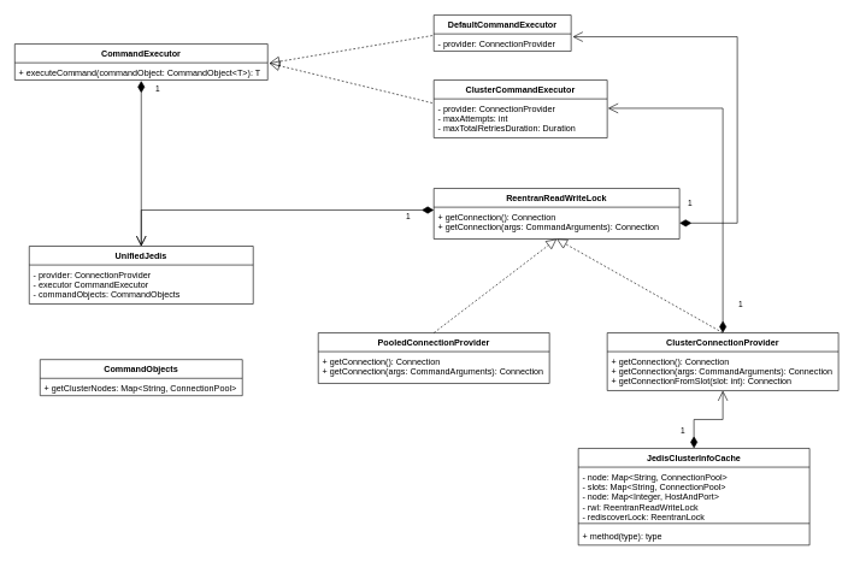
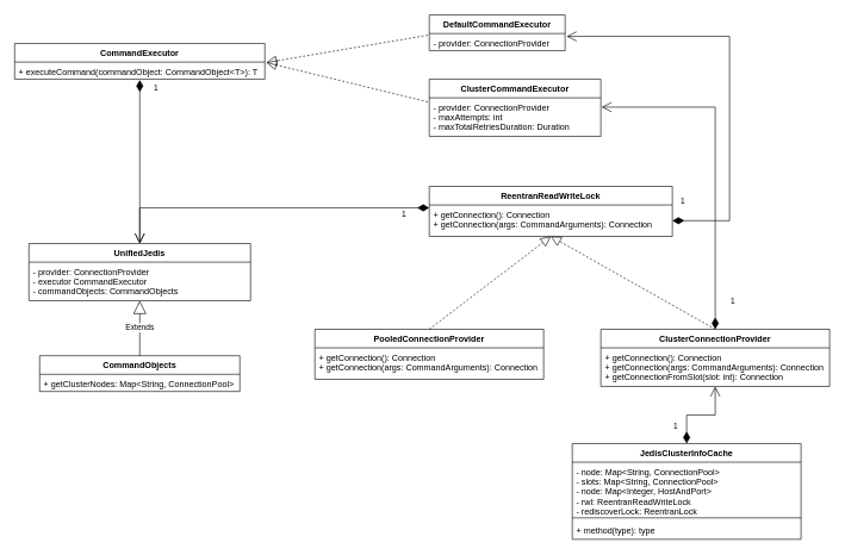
  <mxCell id="0" />
  <mxCell id="1" parent="0" />
  <mxCell id="2" value="ReentranReadWriteLock" style="swimlane;fontStyle=1;align=center;verticalAlign=top;childLayout=stackLayout;horizontal=1;startSize=26;horizontalStack=0;resizeParent=1;resizeParentMax=0;resizeLast=0;collapsible=1;marginBottom=0;" parent="1" vertex="1"><mxGeometry x="600" y="260" width="340" height="70" as="geometry" /></mxCell>
  <mxCell id="3" value="+ getConnection(): Connection&#10;+ getConnection(args: CommandArguments): Connection" style="text;strokeColor=none;fillColor=none;align=left;verticalAlign=top;spacingLeft=4;spacingRight=4;overflow=hidden;rotatable=0;points=[[0,0.5],[1,0.5]];portConstraint=eastwest;" parent="2" vertex="1"><mxGeometry y="26" width="340" height="44" as="geometry" /></mxCell>
  <mxCell id="4" value="PooledConnectionProvider" style="swimlane;fontStyle=1;align=center;verticalAlign=top;childLayout=stackLayout;horizontal=1;startSize=26;horizontalStack=0;resizeParent=1;resizeParentMax=0;resizeLast=0;collapsible=1;marginBottom=0;" parent="1" vertex="1"><mxGeometry x="440" y="460" width="320" height="70" as="geometry" /></mxCell>
  <mxCell id="5" value="+ getConnection(): Connection&#10;+ getConnection(args: CommandArguments): Connection" style="text;strokeColor=none;fillColor=none;align=left;verticalAlign=top;spacingLeft=4;spacingRight=4;overflow=hidden;rotatable=0;points=[[0,0.5],[1,0.5]];portConstraint=eastwest;" parent="4" vertex="1"><mxGeometry y="26" width="320" height="44" as="geometry" /></mxCell>
  <mxCell id="6" value="UnifiedJedis" style="swimlane;fontStyle=1;align=center;verticalAlign=top;childLayout=stackLayout;horizontal=1;startSize=26;horizontalStack=0;resizeParent=1;resizeParentMax=0;resizeLast=0;collapsible=1;marginBottom=0;" parent="1" vertex="1"><mxGeometry x="40" y="340" width="310" height="80" as="geometry" /></mxCell>
  <mxCell id="7" value="- provider: ConnectionProvider&#10;- executor CommandExecutor&#10;- commandObjects: CommandObjects" style="text;strokeColor=none;fillColor=none;align=left;verticalAlign=top;spacingLeft=4;spacingRight=4;overflow=hidden;rotatable=0;points=[[0,0.5],[1,0.5]];portConstraint=eastwest;" parent="6" vertex="1"><mxGeometry y="26" width="310" height="54" as="geometry" /></mxCell>
  <mxCell id="8" value="CommandObjects" style="swimlane;fontStyle=1;align=center;verticalAlign=top;childLayout=stackLayout;horizontal=1;startSize=26;horizontalStack=0;resizeParent=1;resizeParentMax=0;resizeLast=0;collapsible=1;marginBottom=0;" parent="1" vertex="1"><mxGeometry x="55" y="497" width="280" height="50" as="geometry" /></mxCell>
  <mxCell id="9" value="+ getClusterNodes: Map&lt;String, ConnectionPool&gt;" style="text;strokeColor=none;fillColor=none;align=left;verticalAlign=top;spacingLeft=4;spacingRight=4;overflow=hidden;rotatable=0;points=[[0,0.5],[1,0.5]];portConstraint=eastwest;" parent="8" vertex="1"><mxGeometry y="26" width="280" height="24" as="geometry" /></mxCell>
  <mxCell id="10" value="CommandExecutor" style="swimlane;fontStyle=1;align=center;verticalAlign=top;childLayout=stackLayout;horizontal=1;startSize=26;horizontalStack=0;resizeParent=1;resizeParentMax=0;resizeLast=0;collapsible=1;marginBottom=0;" parent="1" vertex="1"><mxGeometry x="20" y="60" width="350" height="50" as="geometry" /></mxCell>
  <mxCell id="11" value="+ executeCommand(commandObject: CommandObject&lt;T&gt;): T&#10;" style="text;strokeColor=none;fillColor=none;align=left;verticalAlign=top;spacingLeft=4;spacingRight=4;overflow=hidden;rotatable=0;points=[[0,0.5],[1,0.5]];portConstraint=eastwest;" parent="10" vertex="1"><mxGeometry y="26" width="350" height="24" as="geometry" /></mxCell>
  <mxCell id="12" value="DefaultCommandExecutor" style="swimlane;fontStyle=1;align=center;verticalAlign=top;childLayout=stackLayout;horizontal=1;startSize=26;horizontalStack=0;resizeParent=1;resizeParentMax=0;resizeLast=0;collapsible=1;marginBottom=0;" parent="1" vertex="1"><mxGeometry x="600" y="20" width="190" height="50" as="geometry" /></mxCell>
  <mxCell id="13" value="- provider: ConnectionProvider" style="text;strokeColor=none;fillColor=none;align=left;verticalAlign=top;spacingLeft=4;spacingRight=4;overflow=hidden;rotatable=0;points=[[0,0.5],[1,0.5]];portConstraint=eastwest;" parent="12" vertex="1"><mxGeometry y="26" width="190" height="24" as="geometry" /></mxCell>
  <mxCell id="14" value="ClusterCommandExecutor" style="swimlane;fontStyle=1;align=center;verticalAlign=top;childLayout=stackLayout;horizontal=1;startSize=26;horizontalStack=0;resizeParent=1;resizeParentMax=0;resizeLast=0;collapsible=1;marginBottom=0;" parent="1" vertex="1"><mxGeometry x="600" y="110" width="240" height="80" as="geometry" /></mxCell>
  <mxCell id="15" value="- provider: ConnectionProvider&#10;- maxAttempts: int&#10;- maxTotalRetriesDuration: Duration" style="text;strokeColor=none;fillColor=none;align=left;verticalAlign=top;spacingLeft=4;spacingRight=4;overflow=hidden;rotatable=0;points=[[0,0.5],[1,0.5]];portConstraint=eastwest;" parent="14" vertex="1"><mxGeometry y="26" width="240" height="54" as="geometry" /></mxCell>
  <mxCell id="16" value="" style="endArrow=block;dashed=1;endFill=0;endSize=12;html=1;rounded=0;exitX=-0.011;exitY=0.097;exitDx=0;exitDy=0;exitPerimeter=0;entryX=1.006;entryY=0.028;entryDx=0;entryDy=0;entryPerimeter=0;" parent="1" source="13" target="11" edge="1"><mxGeometry width="160" relative="1" as="geometry"><mxPoint x="420" y="100" as="sourcePoint" /><mxPoint x="580" y="100" as="targetPoint" /></mxGeometry></mxCell>
  <mxCell id="17" value="" style="endArrow=block;dashed=1;endFill=0;endSize=12;html=1;rounded=0;exitX=0.5;exitY=0;exitDx=0;exitDy=0;" parent="1" source="4" edge="1"><mxGeometry width="160" relative="1" as="geometry"><mxPoint x="680" y="340" as="sourcePoint" /><mxPoint x="770" y="330" as="targetPoint" /></mxGeometry></mxCell>
+ <mxCell id="18" value="Extends" style="endArrow=block;endSize=16;endFill=0;html=1;rounded=0;entryX=0.5;entryY=1;entryDx=0;entryDy=0;" parent="1" source="8" target="6" edge="1"><mxGeometry width="160" relative="1" as="geometry"><mxPoint x="70" y="610" as="sourcePoint" /><mxPoint x="230" y="610" as="targetPoint" /></mxGeometry></mxCell>
  <mxCell id="19" value="" style="endArrow=block;dashed=1;endFill=0;endSize=12;html=1;rounded=0;exitX=-0.009;exitY=0.105;exitDx=0;exitDy=0;exitPerimeter=0;entryX=1.006;entryY=0.028;entryDx=0;entryDy=0;entryPerimeter=0;" parent="1" source="15" target="11" edge="1"><mxGeometry width="160" relative="1" as="geometry"><mxPoint x="420" y="100" as="sourcePoint" /><mxPoint x="580" y="100" as="targetPoint" /></mxGeometry></mxCell>
  <mxCell id="20" value="ClusterConnectionProvider" style="swimlane;fontStyle=1;align=center;verticalAlign=top;childLayout=stackLayout;horizontal=1;startSize=26;horizontalStack=0;resizeParent=1;resizeParentMax=0;resizeLast=0;collapsible=1;marginBottom=0;" vertex="1" parent="1"><mxGeometry x="840" y="460" width="320" height="80" as="geometry" /></mxCell>
  <mxCell id="21" value="+ getConnection(): Connection&#10;+ getConnection(args: CommandArguments): Connection&#10;+ getConnectionFromSlot(slot: int): Connection" style="text;strokeColor=none;fillColor=none;align=left;verticalAlign=top;spacingLeft=4;spacingRight=4;overflow=hidden;rotatable=0;points=[[0,0.5],[1,0.5]];portConstraint=eastwest;" vertex="1" parent="20"><mxGeometry y="26" width="320" height="54" as="geometry" /></mxCell>
  <mxCell id="22" value="" style="endArrow=block;dashed=1;endFill=0;endSize=12;html=1;rounded=0;exitX=0.5;exitY=0;exitDx=0;exitDy=0;" edge="1" parent="1" source="20"><mxGeometry width="160" relative="1" as="geometry"><mxPoint x="860" y="450" as="sourcePoint" /><mxPoint x="770" y="330" as="targetPoint" /></mxGeometry></mxCell>
  <mxCell id="23" value="JedisClusterInfoCache" style="swimlane;fontStyle=1;align=center;verticalAlign=top;childLayout=stackLayout;horizontal=1;startSize=26;horizontalStack=0;resizeParent=1;resizeParentMax=0;resizeLast=0;collapsible=1;marginBottom=0;" vertex="1" parent="1"><mxGeometry x="800" y="620" width="320" height="134" as="geometry" /></mxCell>
  <mxCell id="24" value="- node: Map&lt;String, ConnectionPool&gt;&#10;- slots: Map&lt;String, ConnectionPool&gt;&#10;- node: Map&lt;Integer, HostAndPort&gt;&#10;- rwl: ReentranReadWriteLock&#10;- rediscoverLock: ReentranLock" style="text;strokeColor=none;fillColor=none;align=left;verticalAlign=top;spacingLeft=4;spacingRight=4;overflow=hidden;rotatable=0;points=[[0,0.5],[1,0.5]];portConstraint=eastwest;" vertex="1" parent="23"><mxGeometry y="26" width="320" height="74" as="geometry" /></mxCell>
  <mxCell id="25" value="" style="line;strokeWidth=1;fillColor=none;align=left;verticalAlign=middle;spacingTop=-1;spacingLeft=3;spacingRight=3;rotatable=0;labelPosition=right;points=[];portConstraint=eastwest;" vertex="1" parent="23"><mxGeometry y="100" width="320" height="8" as="geometry" /></mxCell>
  <mxCell id="26" value="+ method(type): type" style="text;strokeColor=none;fillColor=none;align=left;verticalAlign=top;spacingLeft=4;spacingRight=4;overflow=hidden;rotatable=0;points=[[0,0.5],[1,0.5]];portConstraint=eastwest;" vertex="1" parent="23"><mxGeometry y="108" width="320" height="26" as="geometry" /></mxCell>
  <mxCell id="27" value="1" style="endArrow=open;html=1;endSize=12;startArrow=diamondThin;startSize=14;startFill=1;edgeStyle=orthogonalEdgeStyle;align=left;verticalAlign=bottom;rounded=0;entryX=0.5;entryY=1;entryDx=0;entryDy=0;entryPerimeter=0;" edge="1" parent="1" source="23" target="21"><mxGeometry x="-0.75" y="20" relative="1" as="geometry"><mxPoint x="440" y="650" as="sourcePoint" /><mxPoint x="600" y="650" as="targetPoint" /><mxPoint as="offset" /></mxGeometry></mxCell>
  <mxCell id="28" value="1" style="endArrow=open;html=1;endSize=12;startArrow=diamondThin;startSize=14;startFill=1;edgeStyle=orthogonalEdgeStyle;align=left;verticalAlign=bottom;rounded=0;entryX=0.5;entryY=0;entryDx=0;entryDy=0;exitX=0;exitY=0.091;exitDx=0;exitDy=0;exitPerimeter=0;" edge="1" parent="1" source="3" target="6"><mxGeometry x="-0.824" y="18" relative="1" as="geometry"><mxPoint x="220" y="300" as="sourcePoint" /><mxPoint x="380" y="300" as="targetPoint" /><mxPoint as="offset" /></mxGeometry></mxCell>
  <mxCell id="29" value="1" style="endArrow=open;html=1;endSize=12;startArrow=diamondThin;startSize=14;startFill=1;edgeStyle=orthogonalEdgeStyle;align=left;verticalAlign=bottom;rounded=0;entryX=0.5;entryY=0;entryDx=0;entryDy=0;exitX=0.5;exitY=1.042;exitDx=0;exitDy=0;exitPerimeter=0;" edge="1" parent="1" source="11" target="6"><mxGeometry x="-0.824" y="18" relative="1" as="geometry"><mxPoint x="195" y="120" as="sourcePoint" /><mxPoint x="195" y="340" as="targetPoint" /><mxPoint as="offset" /></mxGeometry></mxCell>
  <mxCell id="30" value="1" style="endArrow=open;html=1;endSize=12;startArrow=diamondThin;startSize=14;startFill=1;edgeStyle=orthogonalEdgeStyle;align=left;verticalAlign=bottom;rounded=0;entryX=1.011;entryY=0.167;entryDx=0;entryDy=0;entryPerimeter=0;exitX=1;exitY=0.5;exitDx=0;exitDy=0;" edge="1" parent="1" source="3" target="13"><mxGeometry x="-0.965" y="18" relative="1" as="geometry"><mxPoint x="930" y="200" as="sourcePoint" /><mxPoint x="1090" y="200" as="targetPoint" /><Array as="points"><mxPoint x="1020" y="308" /><mxPoint x="1020" y="50" /></Array><mxPoint as="offset" /></mxGeometry></mxCell>
  <mxCell id="31" value="1" style="endArrow=open;html=1;endSize=12;startArrow=diamondThin;startSize=14;startFill=1;edgeStyle=orthogonalEdgeStyle;align=left;verticalAlign=bottom;rounded=0;exitX=0.5;exitY=0;exitDx=0;exitDy=0;entryX=1.004;entryY=0.241;entryDx=0;entryDy=0;entryPerimeter=0;" edge="1" parent="1" source="20" target="15"><mxGeometry x="-0.872" y="-20" relative="1" as="geometry"><mxPoint x="980" y="390" as="sourcePoint" /><mxPoint x="1140" y="390" as="targetPoint" /><Array as="points"><mxPoint x="1000" y="149" /></Array><mxPoint as="offset" /></mxGeometry></mxCell>
